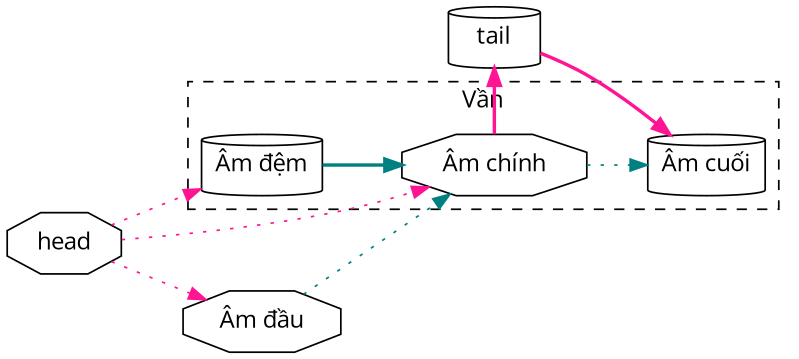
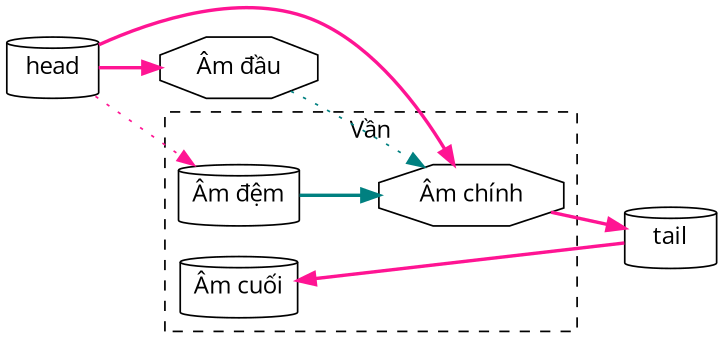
  digraph {
    fontname="Open Sans"
    rankdir=LR
    style=dashed
    node [fontname="Open Sans" shape=cylinder]
    edge [color=deeppink fontname="Open Sans" style=dotted]
    n1 [label="Âm đệm"]
    n2 [label="Âm chính" shape=octagon]
    n3 [label="Âm cuối"]
    tail
    n5 [label="Âm đầu" shape=octagon]
-   head [shape=octagon]
+   head
    subgraph cluster_1 {
      label="Vần"
      n1
      n2
      n3
    }
    n1 -> n2 [color=teal style=bold]
-   n2 -> n3 [color=teal]
    n2 -> tail [style=bold]
    tail -> n3 [style=bold]
    n5 -> n2 [color=teal]
    head -> n1
-   head -> n2
-   head -> n5
+   head -> n2 [style=bold]
+   head -> n5 [style=bold]
  }
